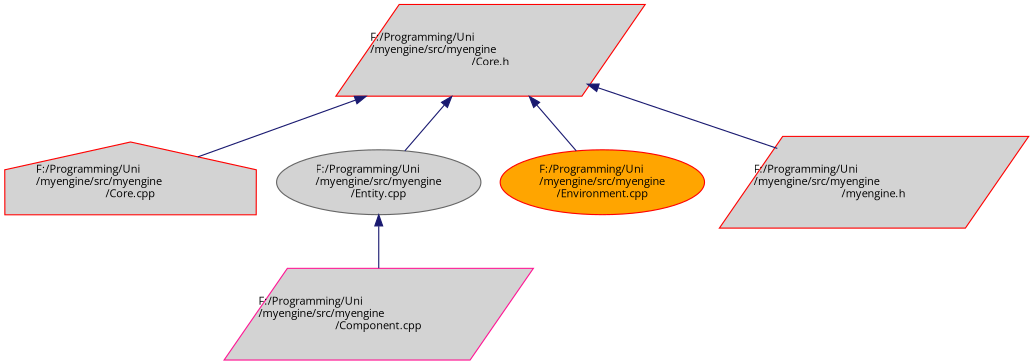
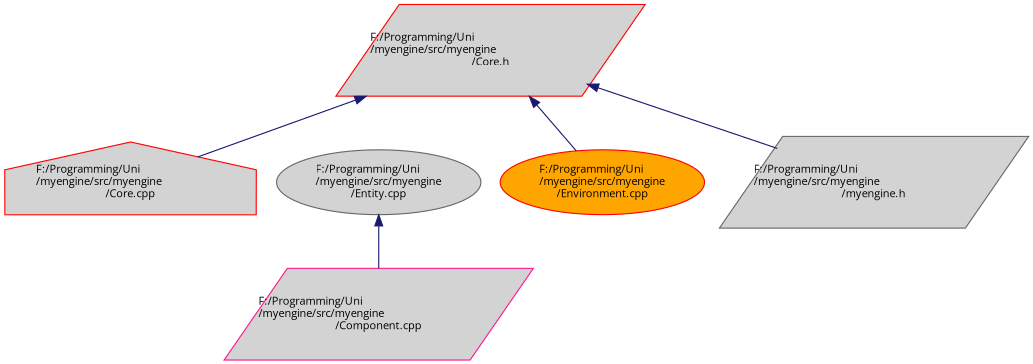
  digraph {
    fontname="Open Sans"
    node [color=red fillcolor=lightgrey fontname="Open Sans" fontsize=10 shape=parallelogram style=filled]
    edge [color=midnightblue dir=back fontname="Open Sans" fontsize=10 labelfontname=Helvetica labelfontsize=10 style=solid]
    n1 [fontcolor=black height=0.2 label="F:/Programming/Uni\l/myengine/src/myengine\l/Core.h" width=0.4]
    n2 [height=0.2 label="F:/Programming/Uni\l/myengine/src/myengine\l/Core.cpp" shape=house width=0.4]
    n3 [color=gray40 height=0.2 label="F:/Programming/Uni\l/myengine/src/myengine\l/Entity.cpp" shape=ellipse width=0.4]
    n4 [fillcolor=orange height=0.2 label="F:/Programming/Uni\l/myengine/src/myengine\l/Environment.cpp" shape=ellipse width=0.4]
-   n5 [height=0.2 label="F:/Programming/Uni\l/myengine/src/myengine\l/myengine.h" width=0.4]
+   n5 [color=gray40 height=0.2 label="F:/Programming/Uni\l/myengine/src/myengine\l/myengine.h" width=0.4]
    n6 [color=deeppink height=0.2 label="F:/Programming/Uni\l/myengine/src/myengine\l/Component.cpp" width=0.4]
    n1 -> n2
-   n1 -> n3
    n1 -> n4
    n1 -> n5
    n3 -> n6
  }
